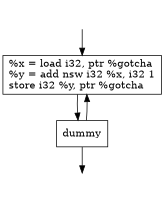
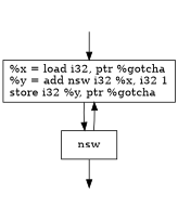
  digraph {
    entry [style=invis]
    n2 [label="%x = load i32, ptr %gotcha\l%y = add nsw i32 %x, i32 1\lstore i32 %y, ptr %gotcha\l" shape=rect]
-   dummy [shape=rect]
+   dummy [shape=rect label=nsw]
    exit [style=invis]
    entry -> n2
    n2 -> dummy
    dummy -> n2
    dummy -> exit
  }
